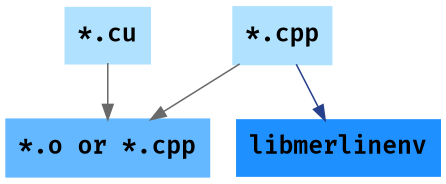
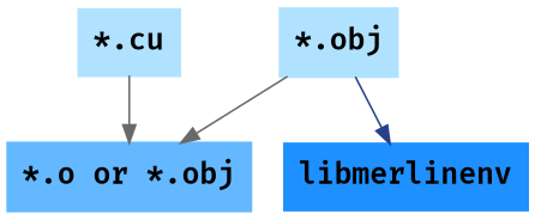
  digraph {
    node [color=lightskyblue1 fontname="Fira Code SemiBold" fontsize=16 labelloc=c shape=record style=filled]
    edge [color=dimgrey]
-   n1 [label="*.cpp"]
+   n1 [label="*.obj"]
    n2 [label="*.cu"]
-   n3 [color=steelblue1 label="*.o or *.cpp"]
+   n3 [color=steelblue1 label="*.o or *.obj"]
    n4 [color=dodgerblue label=libmerlinenv]
    subgraph sub_1 {
      n1
      n2
    }
    subgraph sub_2 {
      n3
    }
    subgraph sub_3 {
      n4
    }
    n1 -> n3
    n1 -> n4 [color=royalblue4]
    n2 -> n3
  }
